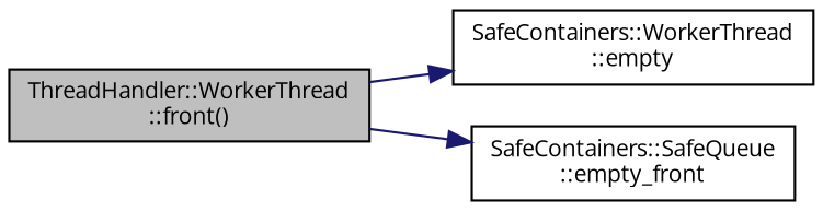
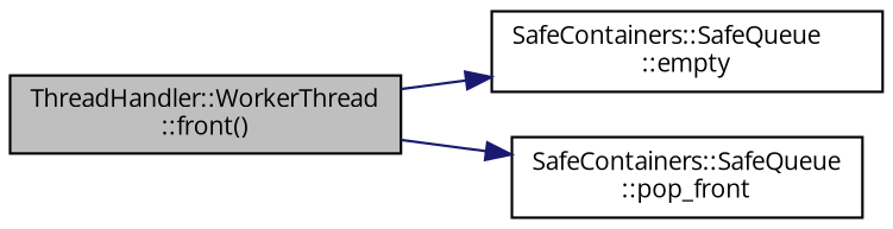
  digraph {
    fontname="Open Sans"
    rankdir=LR
    node [color=black fillcolor=white fontname="Open Sans" fontsize=10 shape=record style=filled]
    edge [color=midnightblue fontname="Open Sans" fontsize=10 labelfontname=Helvetica labelfontsize=10 style=solid]
    n1 [fillcolor=grey75 fontcolor=black height=0.2 label="ThreadHandler::WorkerThread\l::front()" width=0.4]
-   n2 [height=0.2 label="SafeContainers::WorkerThread\l::empty" width=0.4]
-   n3 [height=0.2 label="SafeContainers::SafeQueue\l::empty_front" width=0.4]
+   n2 [height=0.2 label="SafeContainers::SafeQueue\l::empty" width=0.4]
+   n3 [height=0.2 label="SafeContainers::SafeQueue\l::pop_front" width=0.4]
    n1 -> n2
    n1 -> n3
  }
